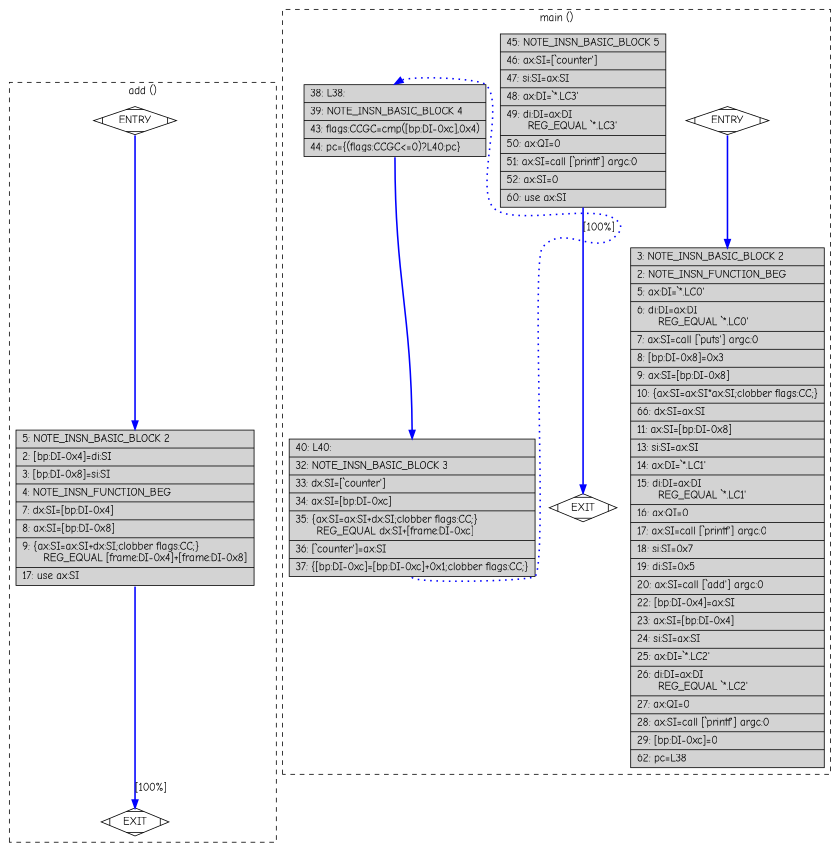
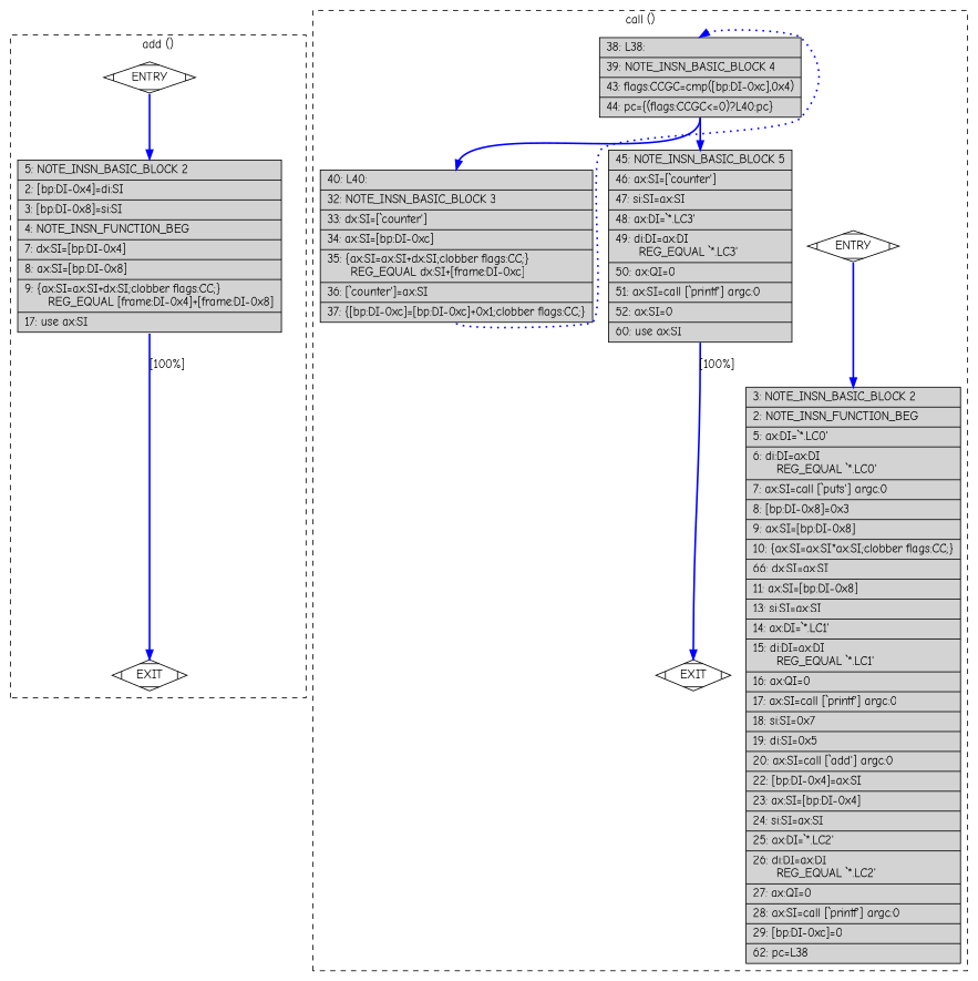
  digraph {
    fontname="Comic Neue"
    node [fillcolor=lightgrey fontname="Comic Neue" shape=record style=filled]
    edge [color=blue constraint=true fontname="Comic Neue" headport=n style="solid,bold" tailport=s weight=100]
    n1 [fillcolor=white label=ENTRY shape=Mdiamond]
    n2 [label="{\ \ \ \ 5:\ NOTE_INSN_BASIC_BLOCK\ 2\l|\ \ \ \ 2:\ [bp:DI-0x4]=di:SI\l|\ \ \ \ 3:\ [bp:DI-0x8]=si:SI\l|\ \ \ \ 4:\ NOTE_INSN_FUNCTION_BEG\l|\ \ \ \ 7:\ dx:SI=[bp:DI-0x4]\l|\ \ \ \ 8:\ ax:SI=[bp:DI-0x8]\l|\ \ \ \ 9:\ \{ax:SI=ax:SI+dx:SI;clobber\ flags:CC;\}\l\ \ \ \ \ \ REG_EQUAL\ [frame:DI-0x4]+[frame:DI-0x8]\l|\ \ \ 17:\ use\ ax:SI\l}"]
    n3 [fillcolor=white label=EXIT shape=Mdiamond]
    n4 [fillcolor=white label=ENTRY shape=Mdiamond]
    n5 [label="{\ \ \ \ 3:\ NOTE_INSN_BASIC_BLOCK\ 2\l|\ \ \ \ 2:\ NOTE_INSN_FUNCTION_BEG\l|\ \ \ \ 5:\ ax:DI=`*.LC0'\l|\ \ \ \ 6:\ di:DI=ax:DI\l\ \ \ \ \ \ REG_EQUAL\ `*.LC0'\l|\ \ \ \ 7:\ ax:SI=call\ [`puts']\ argc:0\l|\ \ \ \ 8:\ [bp:DI-0x8]=0x3\l|\ \ \ \ 9:\ ax:SI=[bp:DI-0x8]\l|\ \ \ 10:\ \{ax:SI=ax:SI*ax:SI;clobber\ flags:CC;\}\l|\ \ \ 66:\ dx:SI=ax:SI\l|\ \ \ 11:\ ax:SI=[bp:DI-0x8]\l|\ \ \ 13:\ si:SI=ax:SI\l|\ \ \ 14:\ ax:DI=`*.LC1'\l|\ \ \ 15:\ di:DI=ax:DI\l\ \ \ \ \ \ REG_EQUAL\ `*.LC1'\l|\ \ \ 16:\ ax:QI=0\l|\ \ \ 17:\ ax:SI=call\ [`printf']\ argc:0\l|\ \ \ 18:\ si:SI=0x7\l|\ \ \ 19:\ di:SI=0x5\l|\ \ \ 20:\ ax:SI=call\ [`add']\ argc:0\l|\ \ \ 22:\ [bp:DI-0x4]=ax:SI\l|\ \ \ 23:\ ax:SI=[bp:DI-0x4]\l|\ \ \ 24:\ si:SI=ax:SI\l|\ \ \ 25:\ ax:DI=`*.LC2'\l|\ \ \ 26:\ di:DI=ax:DI\l\ \ \ \ \ \ REG_EQUAL\ `*.LC2'\l|\ \ \ 27:\ ax:QI=0\l|\ \ \ 28:\ ax:SI=call\ [`printf']\ argc:0\l|\ \ \ 29:\ [bp:DI-0xc]=0\l|\ \ \ 62:\ pc=L38\l}"]
    n6 [fillcolor=white label=EXIT shape=Mdiamond]
    n7 [label="{\ \ \ 38:\ L38:\l|\ \ \ 39:\ NOTE_INSN_BASIC_BLOCK\ 4\l|\ \ \ 43:\ flags:CCGC=cmp([bp:DI-0xc],0x4)\l|\ \ \ 44:\ pc=\{(flags:CCGC\<=0)?L40:pc\}\l}"]
    n8 [label="{\ \ \ 45:\ NOTE_INSN_BASIC_BLOCK\ 5\l|\ \ \ 46:\ ax:SI=[`counter']\l|\ \ \ 47:\ si:SI=ax:SI\l|\ \ \ 48:\ ax:DI=`*.LC3'\l|\ \ \ 49:\ di:DI=ax:DI\l\ \ \ \ \ \ REG_EQUAL\ `*.LC3'\l|\ \ \ 50:\ ax:QI=0\l|\ \ \ 51:\ ax:SI=call\ [`printf']\ argc:0\l|\ \ \ 52:\ ax:SI=0\l|\ \ \ 60:\ use\ ax:SI\l}"]
    n9 [label="{\ \ \ 40:\ L40:\l|\ \ \ 32:\ NOTE_INSN_BASIC_BLOCK\ 3\l|\ \ \ 33:\ dx:SI=[`counter']\l|\ \ \ 34:\ ax:SI=[bp:DI-0xc]\l|\ \ \ 35:\ \{ax:SI=ax:SI+dx:SI;clobber\ flags:CC;\}\l\ \ \ \ \ \ REG_EQUAL\ dx:SI+[frame:DI-0xc]\l|\ \ \ 36:\ [`counter']=ax:SI\l|\ \ \ 37:\ \{[bp:DI-0xc]=[bp:DI-0xc]+0x1;clobber\ flags:CC;\}\l}"]
    subgraph cluster_1 {
      color=black
      label="add ()"
      style=dashed
      n1
      n2
      n3
    }
    subgraph cluster_2 {
      color=black
-     label="main ()"
+     label="call ()"
      style=dashed
      n4
      n5
      n6
      n7
      n8
      n9
    }
    n1 -> n2
    n1 -> n3 [style=invis color="" weight=""]
    n2 -> n3 [label="[100%]"]
    n4 -> n5
    n4 -> n6 [style=invis color="" weight=""]
+   n7 -> n8
    n7 -> n9 [weight=10]
    n8 -> n6 [label="[100%]"]
    n9 -> n7 [constraint=false style="dotted,bold" weight=10]
  }
